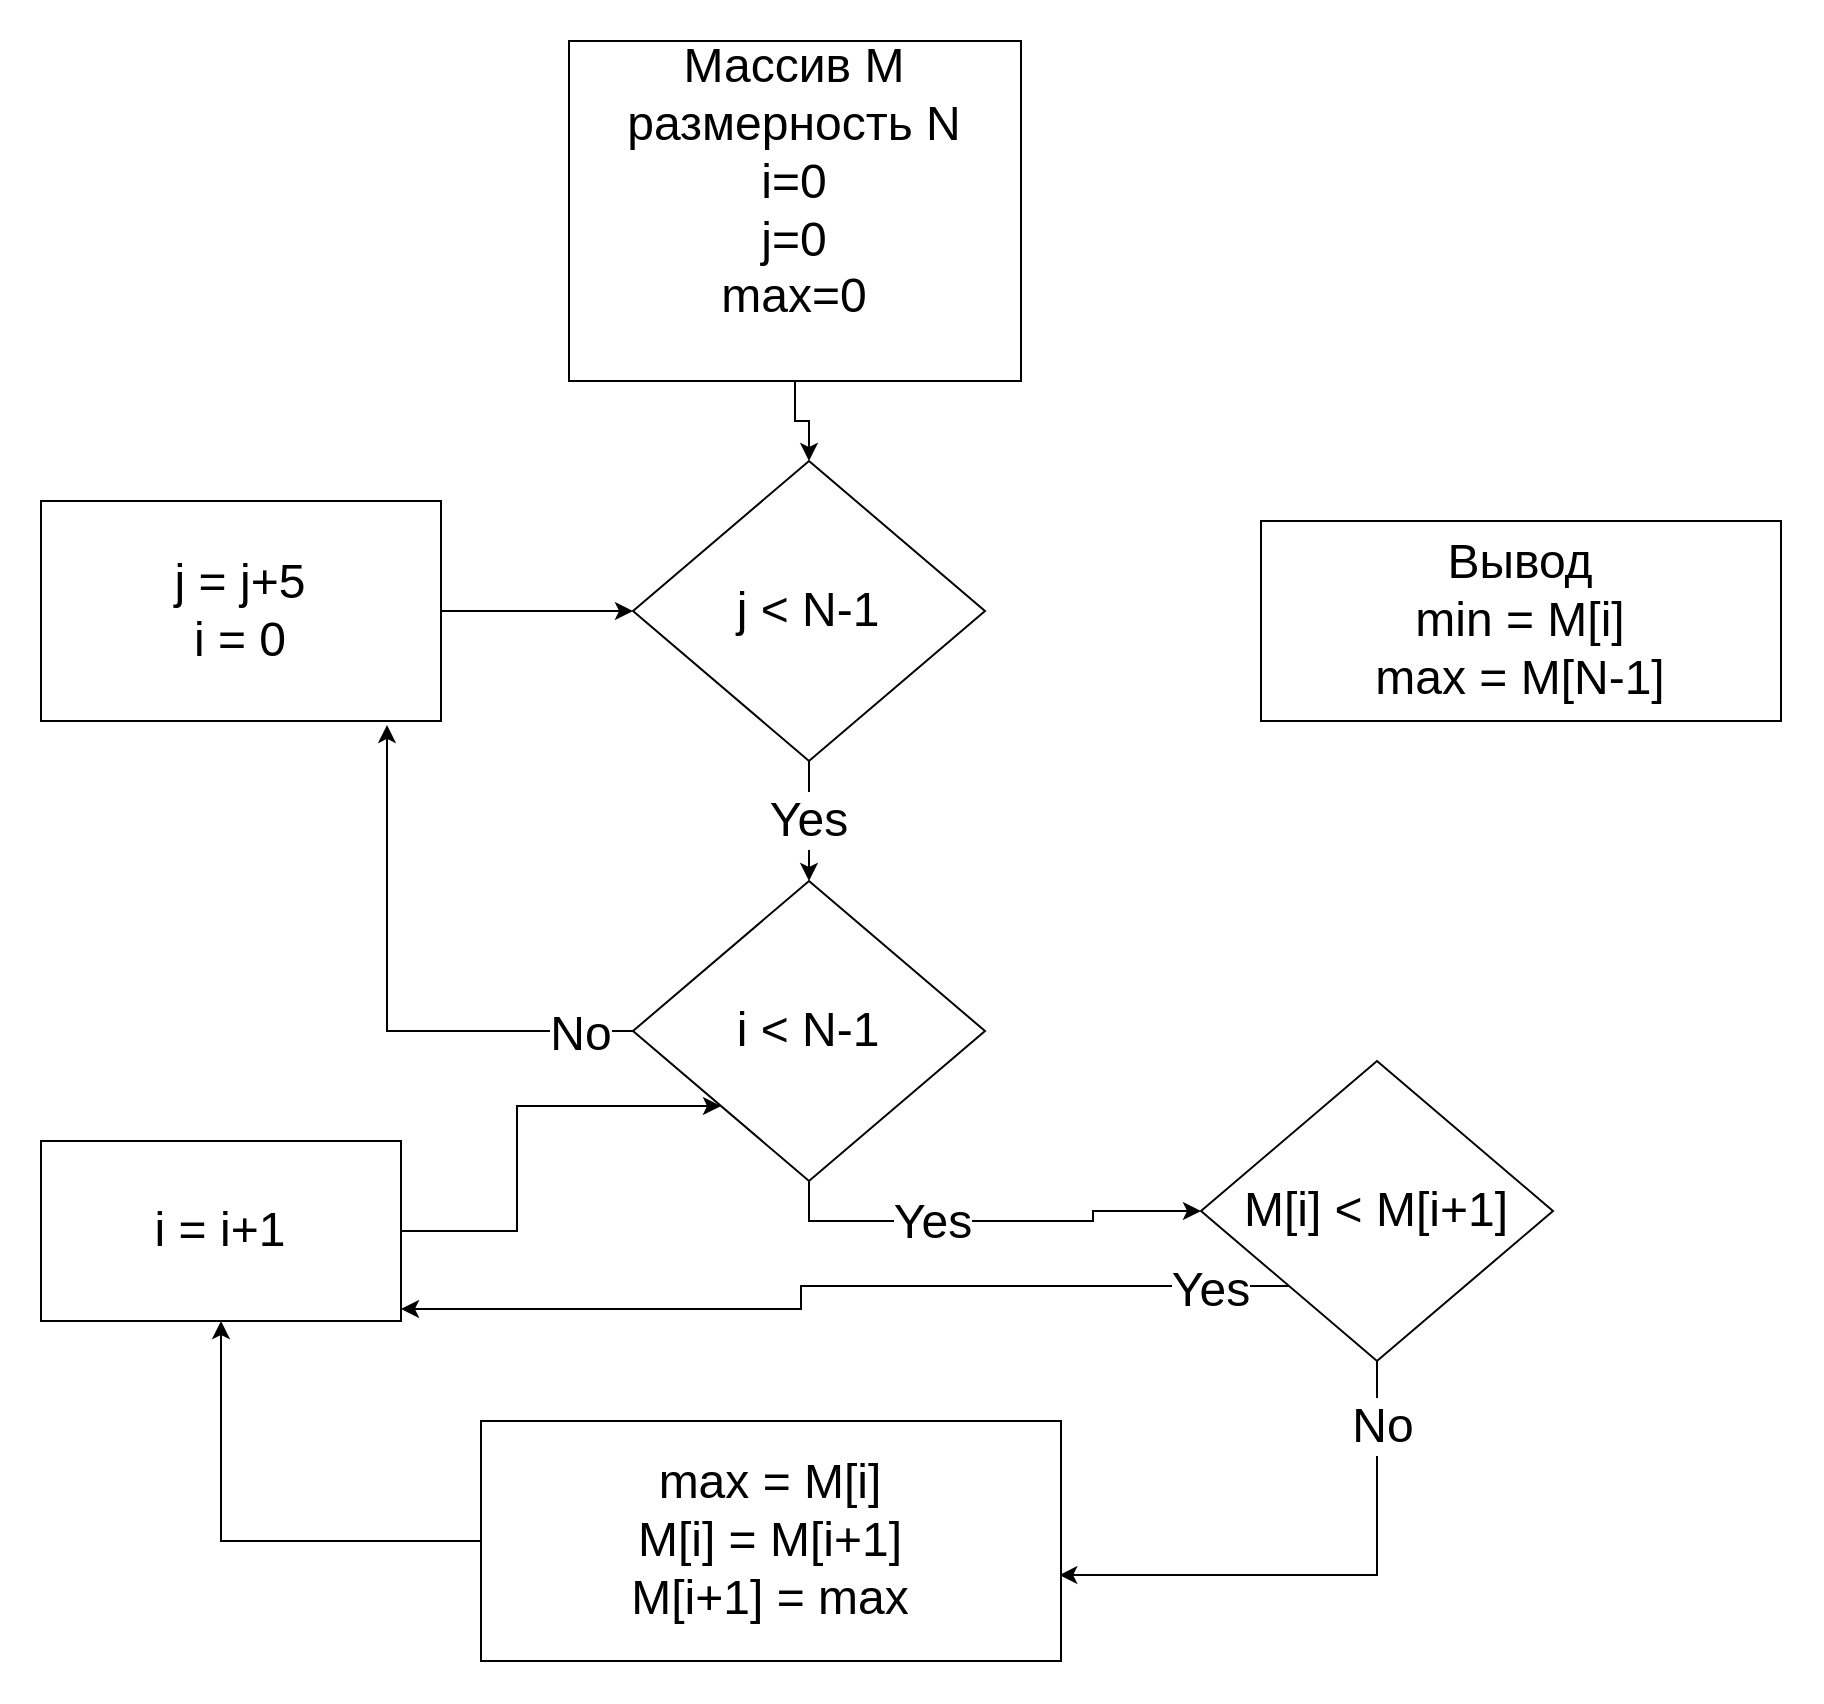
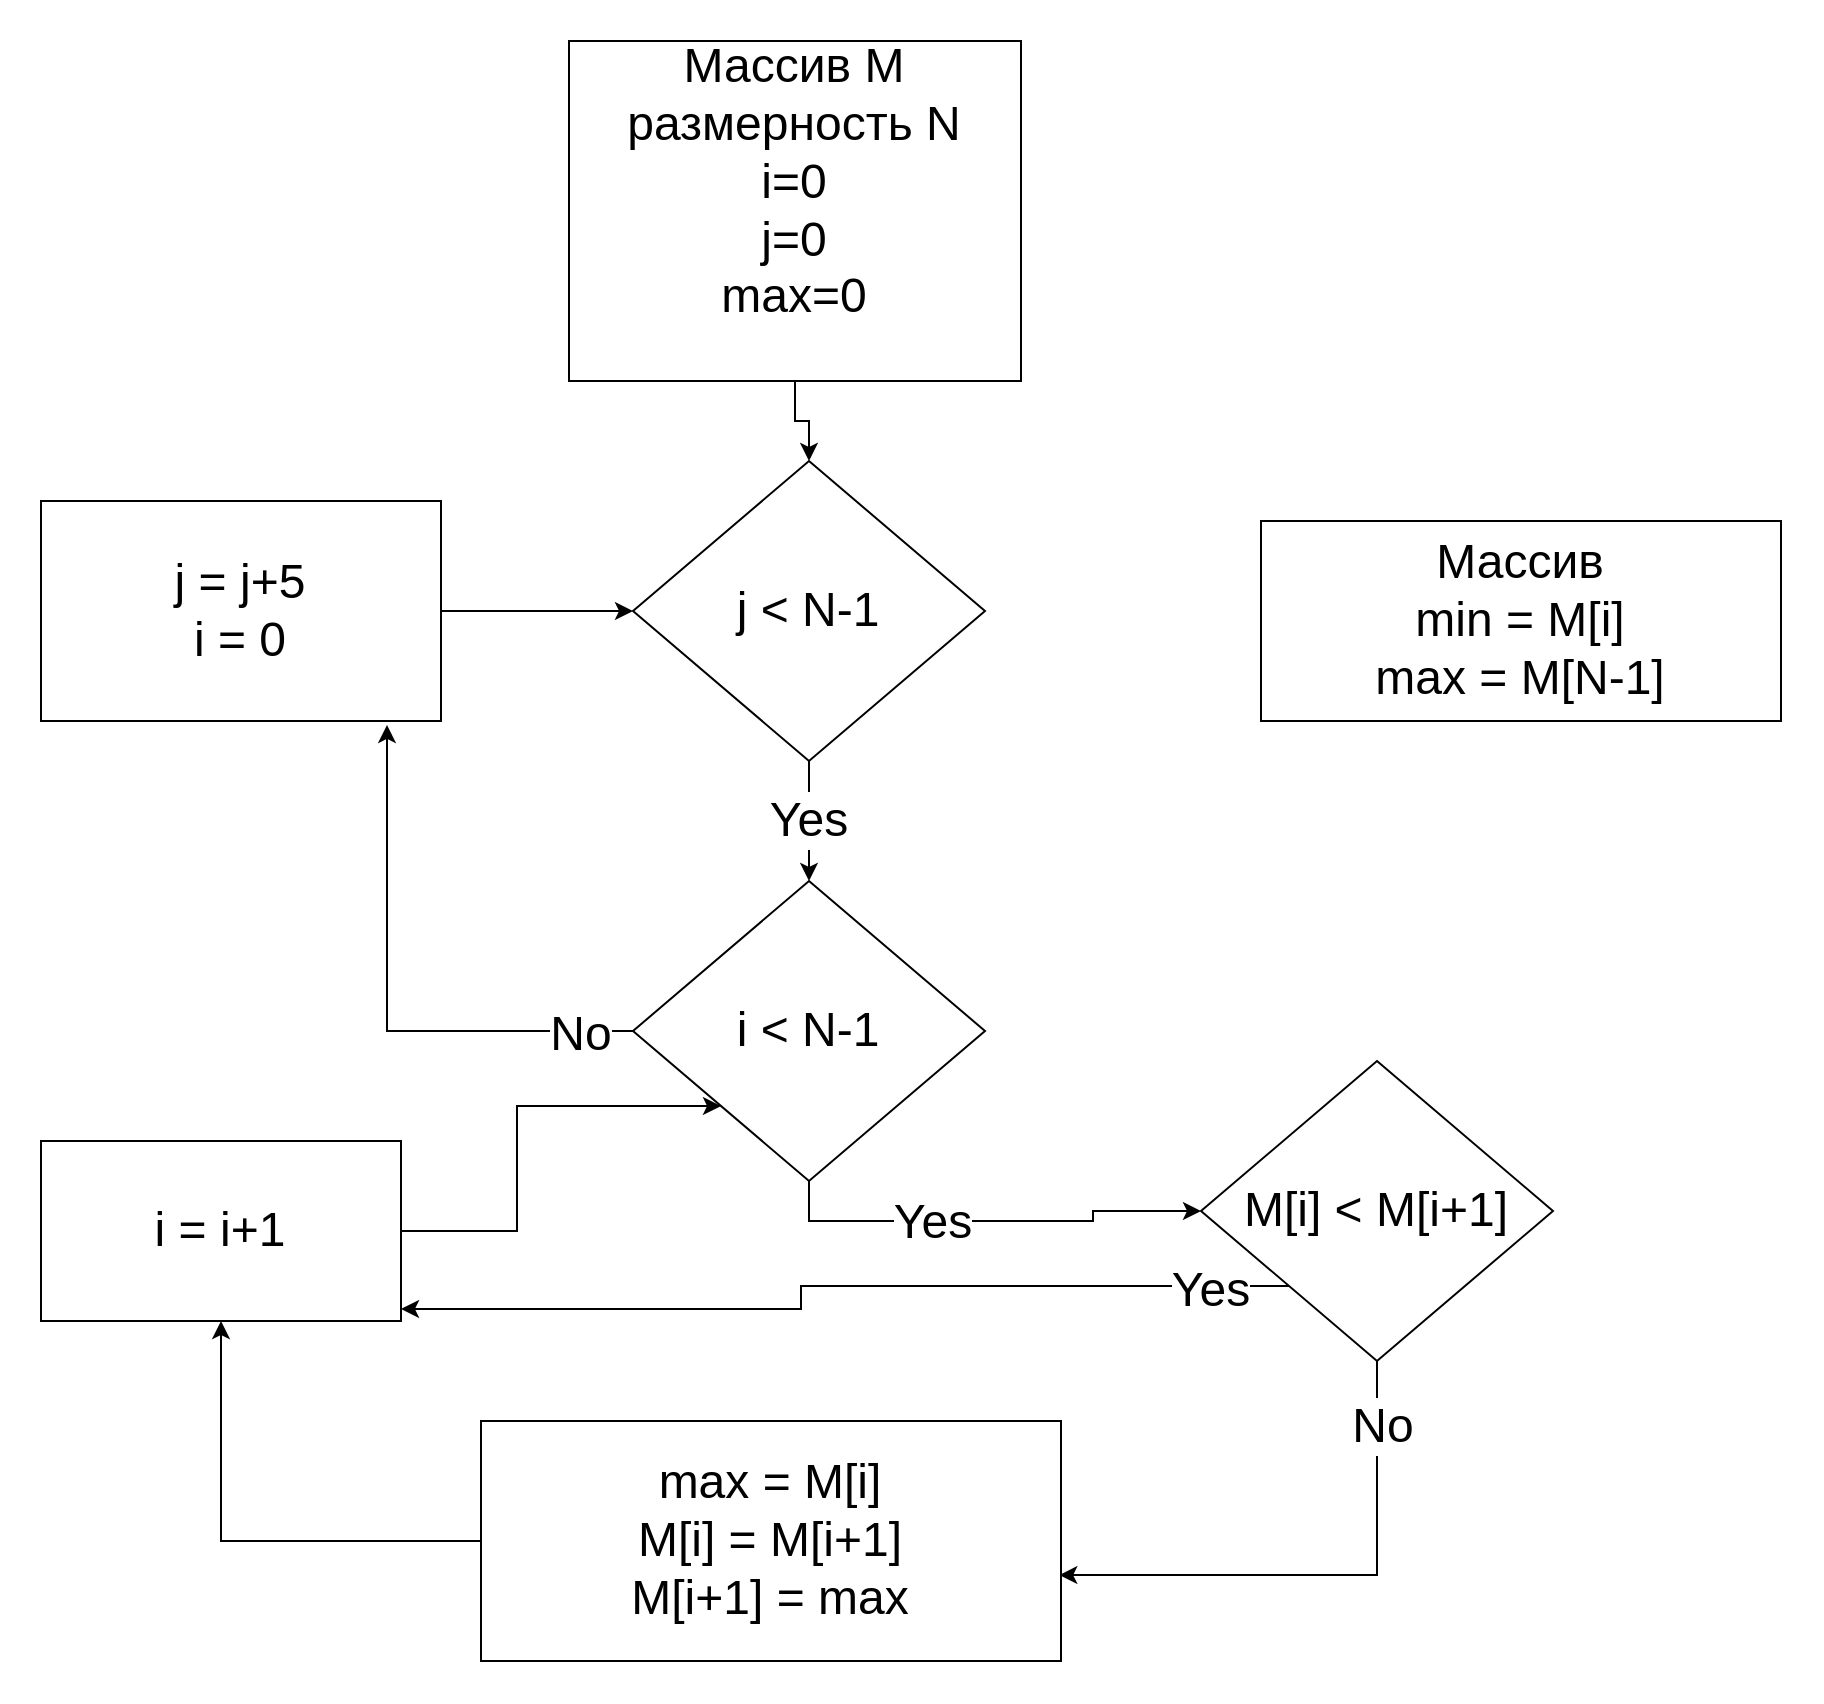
  <mxCell id="0" />
  <mxCell id="1" parent="0" />
  <mxCell id="2" style="edgeStyle=orthogonalEdgeStyle;rounded=0;orthogonalLoop=1;jettySize=auto;html=1;exitX=0.5;exitY=1;exitDx=0;exitDy=0;entryX=0.5;entryY=0;entryDx=0;entryDy=0;fontSize=24;" edge="1" parent="1" source="3" target="5"><mxGeometry relative="1" as="geometry" /></mxCell>
  <mxCell id="3" value="&lt;font style=&quot;font-size: 24px;&quot;&gt;Массив M&lt;br&gt;размерность N&lt;br&gt;i=0&lt;br&gt;j=0&lt;br&gt;max=0&lt;br&gt;&lt;br&gt;&lt;/font&gt;" style="rounded=0;whiteSpace=wrap;html=1;" vertex="1" parent="1"><mxGeometry x="284" y="20" width="226" height="170" as="geometry" /></mxCell>
  <mxCell id="4" value="Yes" style="edgeStyle=orthogonalEdgeStyle;rounded=0;orthogonalLoop=1;jettySize=auto;html=1;exitX=0.5;exitY=1;exitDx=0;exitDy=0;entryX=0.5;entryY=0;entryDx=0;entryDy=0;fontSize=24;" edge="1" parent="1" source="5" target="11"><mxGeometry relative="1" as="geometry" /></mxCell>
  <mxCell id="5" value="j &amp;lt; N-1" style="rhombus;whiteSpace=wrap;html=1;fontSize=24;" vertex="1" parent="1"><mxGeometry x="316" y="230" width="176" height="150" as="geometry" /></mxCell>
- <mxCell id="6" value="Вывод&lt;br&gt;min = M[i]&lt;br&gt;max = M[N-1]" style="rounded=0;whiteSpace=wrap;html=1;fontSize=24;" vertex="1" parent="1"><mxGeometry x="630" y="260" width="260" height="100" as="geometry" /></mxCell>
+ <mxCell id="6" value="Массив&lt;br&gt;min = M[i]&lt;br&gt;max = M[N-1]" style="rounded=0;whiteSpace=wrap;html=1;fontSize=24;" vertex="1" parent="1"><mxGeometry x="630" y="260" width="260" height="100" as="geometry" /></mxCell>
  <mxCell id="7" style="edgeStyle=orthogonalEdgeStyle;rounded=0;orthogonalLoop=1;jettySize=auto;html=1;exitX=0.5;exitY=1;exitDx=0;exitDy=0;entryX=0;entryY=0.5;entryDx=0;entryDy=0;fontSize=24;" edge="1" parent="1" source="11" target="16"><mxGeometry relative="1" as="geometry" /></mxCell>
  <mxCell id="8" value="Yes" style="edgeLabel;html=1;align=center;verticalAlign=middle;resizable=0;points=[];fontSize=24;" vertex="1" connectable="0" parent="7"><mxGeometry x="-0.267" relative="1" as="geometry"><mxPoint as="offset" /></mxGeometry></mxCell>
  <mxCell id="9" style="edgeStyle=orthogonalEdgeStyle;rounded=0;orthogonalLoop=1;jettySize=auto;html=1;exitX=0;exitY=0.5;exitDx=0;exitDy=0;entryX=0.865;entryY=1.018;entryDx=0;entryDy=0;entryPerimeter=0;fontSize=24;" edge="1" parent="1" source="11" target="22"><mxGeometry relative="1" as="geometry" /></mxCell>
  <mxCell id="10" value="No" style="edgeLabel;html=1;align=center;verticalAlign=middle;resizable=0;points=[];fontSize=24;" vertex="1" connectable="0" parent="9"><mxGeometry x="-0.804" y="1" relative="1" as="geometry"><mxPoint as="offset" /></mxGeometry></mxCell>
  <mxCell id="11" value="i &amp;lt; N-1" style="rhombus;whiteSpace=wrap;html=1;fontSize=24;" vertex="1" parent="1"><mxGeometry x="316" y="440" width="176" height="150" as="geometry" /></mxCell>
  <mxCell id="12" style="edgeStyle=orthogonalEdgeStyle;rounded=0;orthogonalLoop=1;jettySize=auto;html=1;exitX=0;exitY=1;exitDx=0;exitDy=0;entryX=1;entryY=0.933;entryDx=0;entryDy=0;entryPerimeter=0;fontSize=24;" edge="1" parent="1" source="16" target="20"><mxGeometry relative="1" as="geometry" /></mxCell>
  <mxCell id="13" value="Yes" style="edgeLabel;html=1;align=center;verticalAlign=middle;resizable=0;points=[];fontSize=24;" vertex="1" connectable="0" parent="12"><mxGeometry x="-0.824" y="2" relative="1" as="geometry"><mxPoint as="offset" /></mxGeometry></mxCell>
  <mxCell id="14" style="edgeStyle=orthogonalEdgeStyle;rounded=0;orthogonalLoop=1;jettySize=auto;html=1;exitX=0.5;exitY=1;exitDx=0;exitDy=0;entryX=0.997;entryY=0.642;entryDx=0;entryDy=0;entryPerimeter=0;fontSize=24;" edge="1" parent="1" source="16" target="18"><mxGeometry relative="1" as="geometry" /></mxCell>
  <mxCell id="15" value="No" style="edgeLabel;html=1;align=center;verticalAlign=middle;resizable=0;points=[];fontSize=24;" vertex="1" connectable="0" parent="14"><mxGeometry x="-0.759" y="2" relative="1" as="geometry"><mxPoint as="offset" /></mxGeometry></mxCell>
  <mxCell id="16" value="M[i] &amp;lt; M[i+1]" style="rhombus;whiteSpace=wrap;html=1;fontSize=24;" vertex="1" parent="1"><mxGeometry x="600" y="530" width="176" height="150" as="geometry" /></mxCell>
  <mxCell id="17" style="edgeStyle=orthogonalEdgeStyle;rounded=0;orthogonalLoop=1;jettySize=auto;html=1;exitX=0;exitY=0.5;exitDx=0;exitDy=0;entryX=0.5;entryY=1;entryDx=0;entryDy=0;fontSize=24;" edge="1" parent="1" source="18" target="20"><mxGeometry relative="1" as="geometry" /></mxCell>
  <mxCell id="18" value="max = M[i]&lt;br&gt;M[i] = M[i+1]&lt;br&gt;M[i+1] = max" style="rounded=0;whiteSpace=wrap;html=1;fontSize=24;" vertex="1" parent="1"><mxGeometry x="240" y="710" width="290" height="120" as="geometry" /></mxCell>
  <mxCell id="19" style="edgeStyle=orthogonalEdgeStyle;rounded=0;orthogonalLoop=1;jettySize=auto;html=1;exitX=1;exitY=0.5;exitDx=0;exitDy=0;entryX=0;entryY=1;entryDx=0;entryDy=0;fontSize=24;" edge="1" parent="1" source="20" target="11"><mxGeometry relative="1" as="geometry" /></mxCell>
  <mxCell id="20" value="i = i+1" style="rounded=0;whiteSpace=wrap;html=1;fontSize=24;" vertex="1" parent="1"><mxGeometry x="20" y="570" width="180" height="90" as="geometry" /></mxCell>
  <mxCell id="21" style="edgeStyle=orthogonalEdgeStyle;rounded=0;orthogonalLoop=1;jettySize=auto;html=1;exitX=1;exitY=0.5;exitDx=0;exitDy=0;fontSize=24;" edge="1" parent="1" source="22" target="5"><mxGeometry relative="1" as="geometry" /></mxCell>
  <mxCell id="22" value="j = j+5&lt;br&gt;i = 0" style="rounded=0;whiteSpace=wrap;html=1;fontSize=24;" vertex="1" parent="1"><mxGeometry x="20" y="250" width="200" height="110" as="geometry" /></mxCell>
